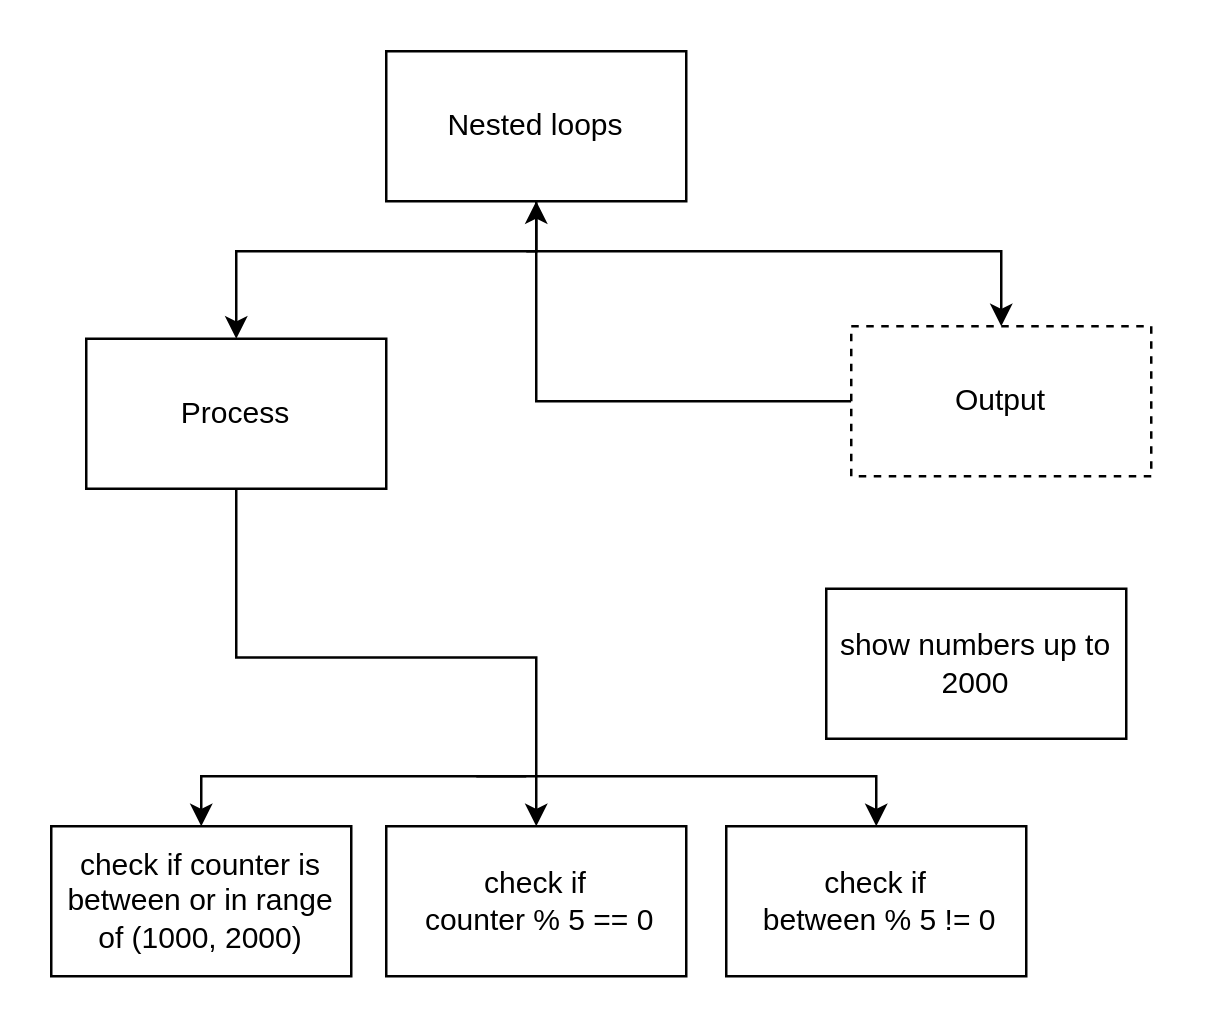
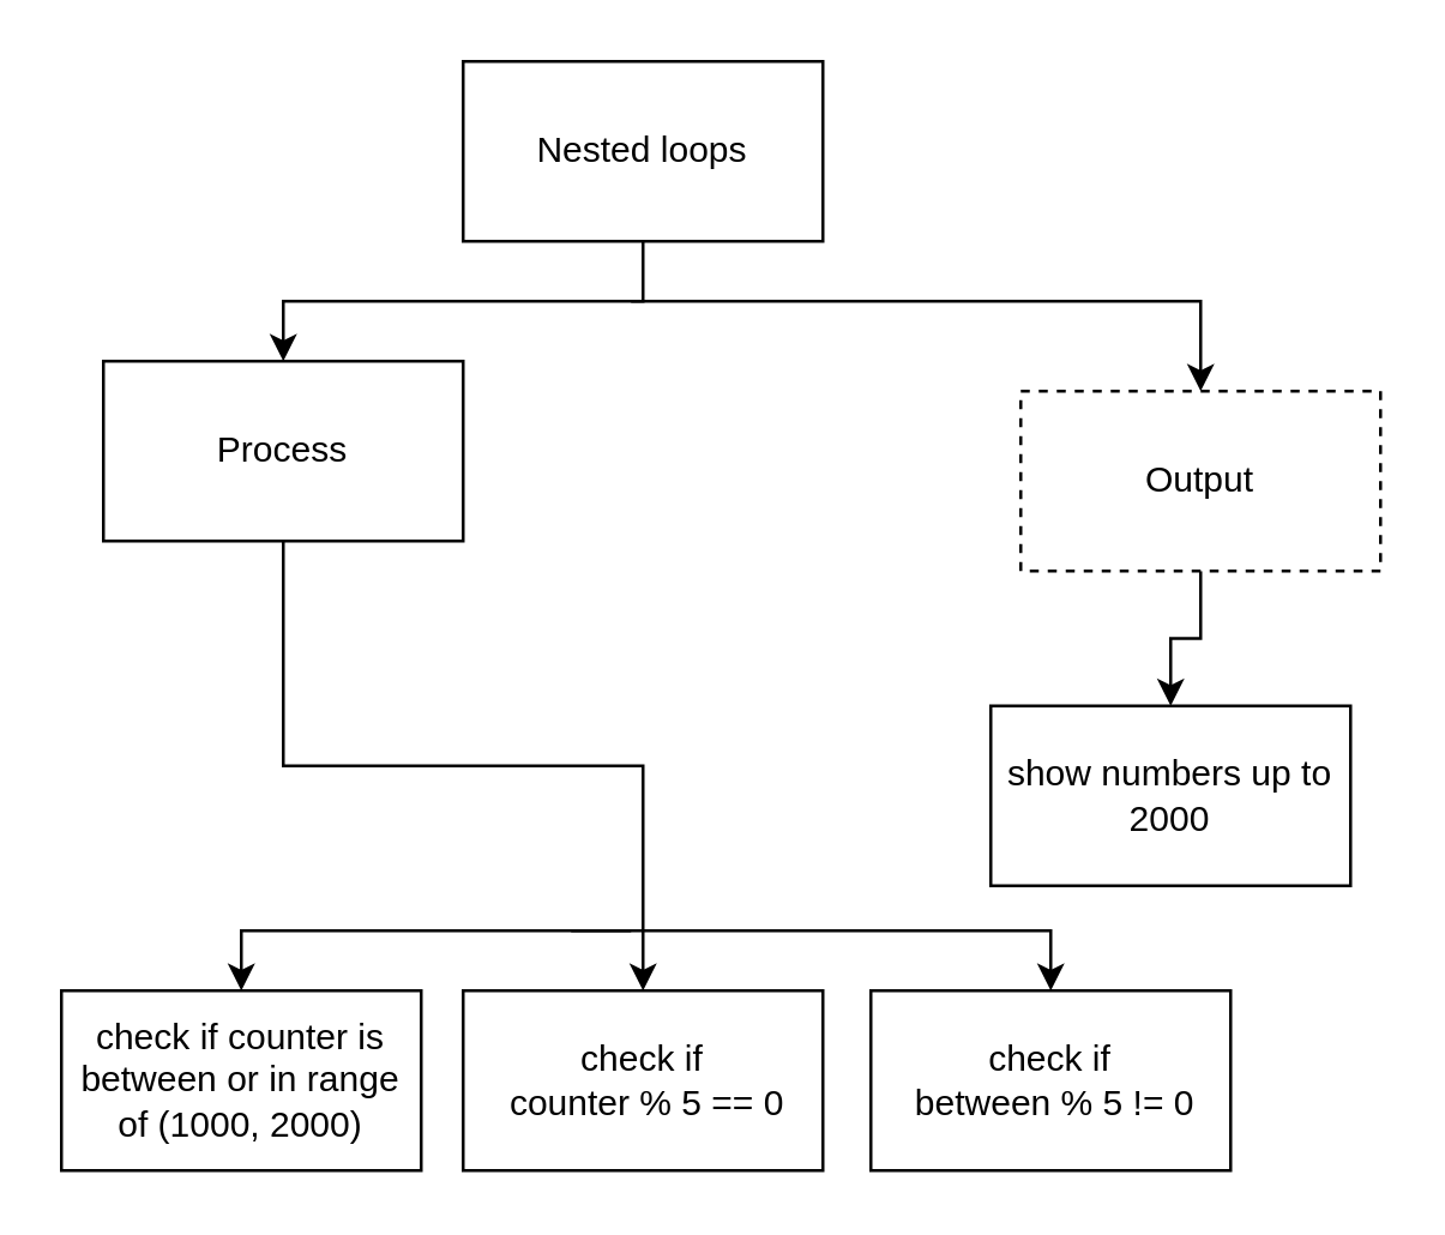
  <mxCell id="0" />
  <mxCell id="1" parent="0" />
  <mxCell id="2" style="edgeStyle=none;html=1;entryX=0.5;entryY=0;entryDx=0;entryDy=0;rounded=0;" parent="1" source="3" target="5" edge="1"><mxGeometry relative="1" as="geometry"><mxPoint x="214" y="130" as="targetPoint" /><Array as="points"><mxPoint x="214" y="100" /><mxPoint x="94" y="100" /></Array></mxGeometry></mxCell>
  <mxCell id="3" value="Nested loops" style="rounded=0;whiteSpace=wrap;html=1;" parent="1" vertex="1"><mxGeometry x="154" y="20" width="120" height="60" as="geometry" /></mxCell>
  <mxCell id="4" style="edgeStyle=orthogonalEdgeStyle;rounded=0;html=1;entryX=0.5;entryY=0;entryDx=0;entryDy=0;" parent="1" source="5" target="9" edge="1"><mxGeometry relative="1" as="geometry" /></mxCell>
- <mxCell id="5" value="Process" style="rounded=0;whiteSpace=wrap;html=1;" parent="1" vertex="1"><mxGeometry x="34" y="135" width="120" height="60" as="geometry" /></mxCell>
- <mxCell id="6" style="edgeStyle=orthogonalEdgeStyle;rounded=0;html=1;" parent="1" source="7" target="3" edge="1"><mxGeometry relative="1" as="geometry" /></mxCell>
+ <mxCell id="5" value="Process" style="rounded=0;whiteSpace=wrap;html=1;" parent="1" vertex="1"><mxGeometry x="34" y="120" width="120" height="60" as="geometry" /></mxCell>
+ <mxCell id="6" style="edgeStyle=orthogonalEdgeStyle;rounded=0;html=1;" parent="1" source="7" target="10" edge="1"><mxGeometry relative="1" as="geometry" /></mxCell>
  <mxCell id="7" value="Output" style="rounded=0;whiteSpace=wrap;html=1;dashed=1;" parent="1" vertex="1"><mxGeometry x="340" y="130" width="120" height="60" as="geometry" /></mxCell>
  <mxCell id="8" style="edgeStyle=none;html=1;entryX=0.5;entryY=0;entryDx=0;entryDy=0;rounded=0;" parent="1" target="7" edge="1"><mxGeometry relative="1" as="geometry"><mxPoint x="400" y="120" as="targetPoint" /><mxPoint x="210" y="100" as="sourcePoint" /><Array as="points"><mxPoint x="400" y="100" /></Array></mxGeometry></mxCell>
  <mxCell id="9" value="check if&lt;br&gt;&amp;nbsp;counter % 5 == 0" style="rounded=0;whiteSpace=wrap;html=1;" parent="1" vertex="1"><mxGeometry x="154" y="330" width="120" height="60" as="geometry" /></mxCell>
  <mxCell id="10" value="show numbers up to 2000" style="rounded=0;whiteSpace=wrap;html=1;" parent="1" vertex="1"><mxGeometry x="330" y="235" width="120" height="60" as="geometry" /></mxCell>
  <mxCell id="11" style="edgeStyle=none;rounded=0;html=1;entryX=0.5;entryY=0;entryDx=0;entryDy=0;" parent="1" target="14" edge="1"><mxGeometry relative="1" as="geometry"><mxPoint x="80" y="330" as="targetPoint" /><mxPoint x="210" y="310" as="sourcePoint" /><Array as="points"><mxPoint x="80" y="310" /></Array></mxGeometry></mxCell>
  <mxCell id="12" style="edgeStyle=none;rounded=0;html=1;entryX=0.5;entryY=0;entryDx=0;entryDy=0;" parent="1" target="13" edge="1"><mxGeometry relative="1" as="geometry"><mxPoint x="370" y="310" as="targetPoint" /><mxPoint x="190" y="310" as="sourcePoint" /><Array as="points"><mxPoint x="350" y="310" /></Array></mxGeometry></mxCell>
  <mxCell id="13" value="&lt;div&gt;check if&lt;/div&gt;&lt;div&gt;&amp;nbsp;between % 5 != 0&lt;/div&gt;" style="rounded=0;whiteSpace=wrap;html=1;" parent="1" vertex="1"><mxGeometry x="290" y="330" width="120" height="60" as="geometry" /></mxCell>
  <mxCell id="14" value="check if counter is between or in range of (1000, 2000)" style="rounded=0;whiteSpace=wrap;html=1;" parent="1" vertex="1"><mxGeometry x="20" y="330" width="120" height="60" as="geometry" /></mxCell>
